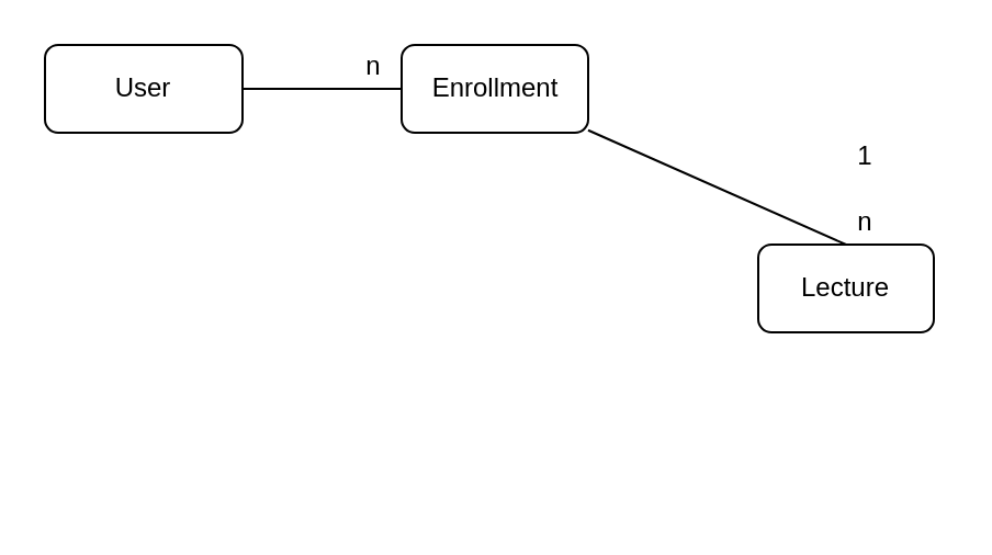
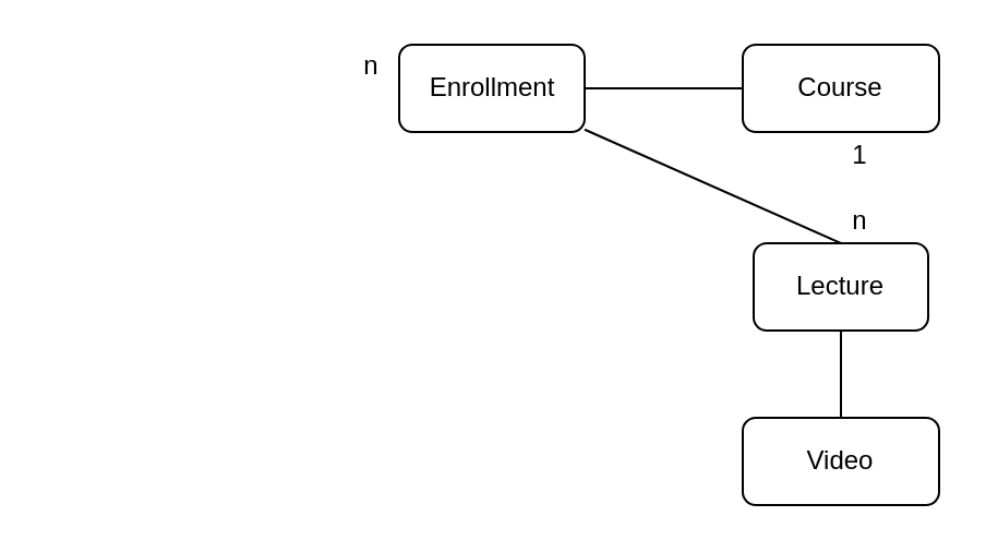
  <mxCell id="0" />
  <mxCell id="1" parent="0" />
- <mxCell id="2" value="User" style="rounded=1;whiteSpace=wrap;html=1;" vertex="1" parent="1"><mxGeometry x="20" y="20" width="90" height="40" as="geometry" /></mxCell>
+ <mxCell id="3" value="Course" style="rounded=1;whiteSpace=wrap;html=1;" vertex="1" parent="1"><mxGeometry x="340" y="20" width="90" height="40" as="geometry" /></mxCell>
  <mxCell id="4" value="Lecture" style="rounded=1;whiteSpace=wrap;html=1;" vertex="1" parent="1"><mxGeometry x="345" y="111" width="80" height="40" as="geometry" /></mxCell>
  <mxCell id="5" value="" style="endArrow=none;html=1;exitX=0.5;exitY=0;exitDx=0;exitDy=0;" edge="1" parent="1" source="4" target="10"><mxGeometry width="50" height="50" relative="1" as="geometry"><mxPoint x="450" y="171" as="sourcePoint" /><mxPoint x="500" y="121" as="targetPoint" /></mxGeometry></mxCell>
  <mxCell id="6" value="n" style="text;html=1;strokeColor=none;fillColor=none;align=center;verticalAlign=middle;whiteSpace=wrap;rounded=0;" vertex="1" parent="1"><mxGeometry x="374" y="91" width="40" height="20" as="geometry" /></mxCell>
  <mxCell id="7" value="1" style="text;html=1;strokeColor=none;fillColor=none;align=center;verticalAlign=middle;whiteSpace=wrap;rounded=0;" vertex="1" parent="1"><mxGeometry x="374" y="61" width="40" height="20" as="geometry" /></mxCell>
+ <mxCell id="8" value="Video" style="rounded=1;whiteSpace=wrap;html=1;" vertex="1" parent="1"><mxGeometry x="340" y="191" width="90" height="40" as="geometry" /></mxCell>
+ <mxCell id="9" value="" style="endArrow=none;html=1;entryX=0.5;entryY=1;entryDx=0;entryDy=0;exitX=0.5;exitY=0;exitDx=0;exitDy=0;" edge="1" parent="1" source="8" target="4"><mxGeometry width="50" height="50" relative="1" as="geometry"><mxPoint x="360" y="141" as="sourcePoint" /><mxPoint x="410" y="91" as="targetPoint" /></mxGeometry></mxCell>
  <mxCell id="10" value="Enrollment" style="rounded=1;whiteSpace=wrap;html=1;" vertex="1" parent="1"><mxGeometry x="182.5" y="20" width="85" height="40" as="geometry" /></mxCell>
- <mxCell id="12" value="" style="endArrow=none;html=1;exitX=1;exitY=0.5;exitDx=0;exitDy=0;entryX=0;entryY=0.5;entryDx=0;entryDy=0;" edge="1" parent="1" source="2" target="10"><mxGeometry width="50" height="50" relative="1" as="geometry"><mxPoint x="350" y="220" as="sourcePoint" /><mxPoint x="400" y="170" as="targetPoint" /></mxGeometry></mxCell>
+ <mxCell id="11" value="" style="endArrow=none;html=1;exitX=1;exitY=0.5;exitDx=0;exitDy=0;entryX=0;entryY=0.5;entryDx=0;entryDy=0;" edge="1" parent="1" source="10" target="3"><mxGeometry width="50" height="50" relative="1" as="geometry"><mxPoint x="350" y="220" as="sourcePoint" /><mxPoint x="400" y="170" as="targetPoint" /></mxGeometry></mxCell>
  <mxCell id="13" value="n" style="text;html=1;strokeColor=none;fillColor=none;align=center;verticalAlign=middle;whiteSpace=wrap;rounded=0;" vertex="1" parent="1"><mxGeometry x="150" y="20" width="40" height="20" as="geometry" /></mxCell>
